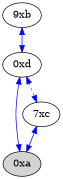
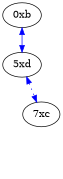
  digraph {
    edge [color=blue dir=both]
-   n1 [label="0xa" style=filled]
-   "0xb" [label="9xb"]
-   "0xd"
+   "0xb"
+   "0xd" [label="5xd"]
    n4 [label="7xc"]
    "0xb" -> "0xd"
-   "0xd" -> n1
    "0xd" -> n4 [style=dotted]
-   n4 -> n1
  }
